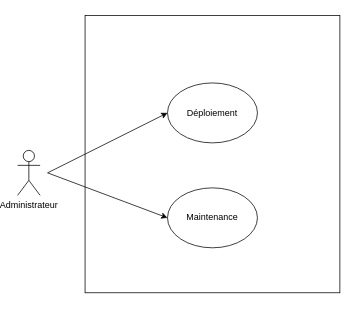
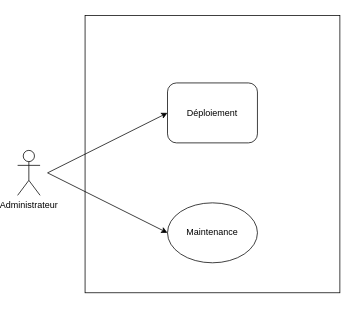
  <mxCell id="0" />
  <mxCell id="1" parent="0" />
  <mxCell id="2" value="" style="rounded=0;whiteSpace=wrap;html=1;fontSize=16;fontColor=#009900;" parent="1" vertex="1"><mxGeometry x="110" y="20" width="340" height="370" as="geometry" /></mxCell>
  <mxCell id="3" value="Administrateur" style="shape=umlActor;verticalLabelPosition=bottom;verticalAlign=top;html=1;outlineConnect=0;" parent="1" vertex="1"><mxGeometry x="20" y="200" width="30" height="60" as="geometry" /></mxCell>
- <mxCell id="4" value="Maintenance" style="ellipse;whiteSpace=wrap;html=1;" parent="1" vertex="1"><mxGeometry x="220" y="250" width="120" height="80" as="geometry" /></mxCell>
+ <mxCell id="4" value="Maintenance" style="ellipse;whiteSpace=wrap;html=1;" parent="1" vertex="1"><mxGeometry x="220" y="270" width="120" height="80" as="geometry" /></mxCell>
  <mxCell id="5" value="" style="endArrow=classic;html=1;rounded=0;fontSize=16;fontColor=#FF0000;entryX=0;entryY=0.5;entryDx=0;entryDy=0;" parent="1" target="4" edge="1"><mxGeometry width="50" height="50" relative="1" as="geometry"><mxPoint x="60" y="230" as="sourcePoint" /><mxPoint x="350" y="210" as="targetPoint" /></mxGeometry></mxCell>
  <mxCell id="6" value="" style="endArrow=classic;html=1;rounded=0;fontSize=16;fontColor=#FF0000;entryX=0;entryY=0.5;entryDx=0;entryDy=0;" parent="1" target="7" edge="1"><mxGeometry width="50" height="50" relative="1" as="geometry"><mxPoint x="60" y="230" as="sourcePoint" /><mxPoint x="220" y="330" as="targetPoint" /></mxGeometry></mxCell>
- <mxCell id="7" value="Déploiement" style="ellipse;whiteSpace=wrap;html=1;" vertex="1" parent="1"><mxGeometry x="220" y="110" width="120" height="80" as="geometry" /></mxCell>
+ <mxCell id="7" value="Déploiement" style="whiteSpace=wrap;html=1;rounded=1;" vertex="1" parent="1"><mxGeometry x="220" y="110" width="120" height="80" as="geometry" /></mxCell>
